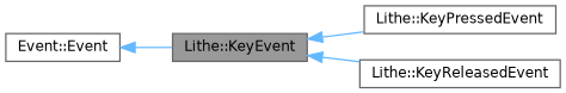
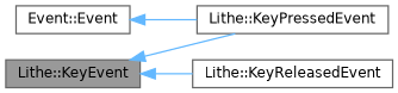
  digraph {
    rankdir=LR
    node [color=gray40 fillcolor=white fontname=Helvetica fontsize=10 shape=box style=filled]
    edge [color=steelblue1 dir=back fontname=Helvetica fontsize=10 labelfontname=Helvetica labelfontsize=10 style=solid]
    n1 [fillcolor=grey60 fontcolor=black height=0.2 label="Lithe::KeyEvent" width=0.4]
    n2 [height=0.2 label="Lithe::KeyPressedEvent" width=0.4]
    n3 [height=0.2 label="Lithe::KeyReleasedEvent" width=0.4]
    n4 [height=0.2 label="Event::Event" width=0.4]
    n1 -> n2
    n1 -> n3
-   n4 -> n1
+   n4 -> n2
  }
